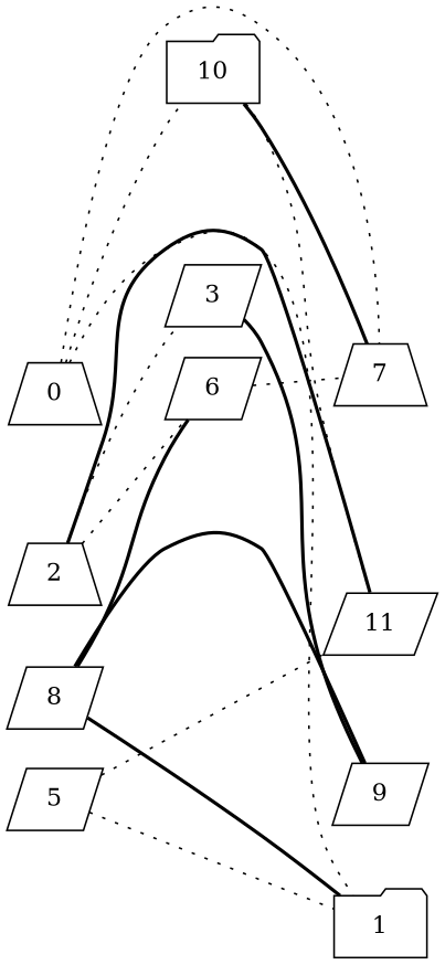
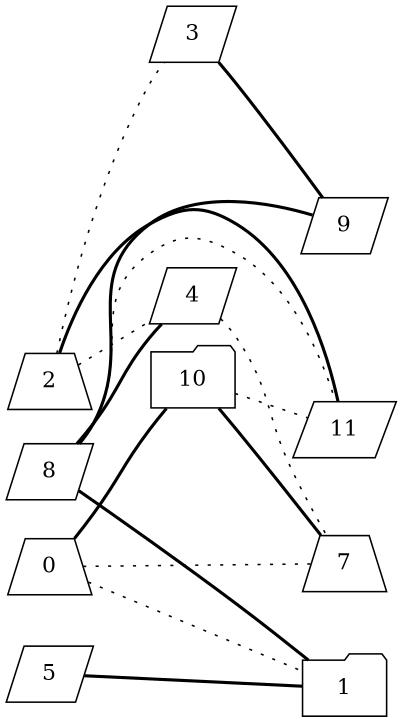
  strict graph {
    rankdir=LR
    node [shape=parallelogram weight=0]
    edge [style=dotted weight=0]
    2 [shape=trapezium]
-   6
+   6 [label=4]
    3
    11
    7 [shape=trapezium]
    9
    5
    1 [shape=folder]
    10 [shape=folder]
    8
    0 [shape=trapezium]
    2 -- 6
    2 -- 3
    2 -- 11 [style=bold]
    6 -- 7
    3 -- 9 [style=bold]
-   5 -- 11
-   5 -- 1
+   8 -- 11
+   5 -- 1 [style=bold]
    10 -- 11
    10 -- 7 [style=bold]
    8 -- 6 [style=bold]
    8 -- 9 [style=bold]
    8 -- 1 [style=bold]
    0 -- 7
    0 -- 1
-   0 -- 10
+   0 -- 10 [style=bold]
  }
